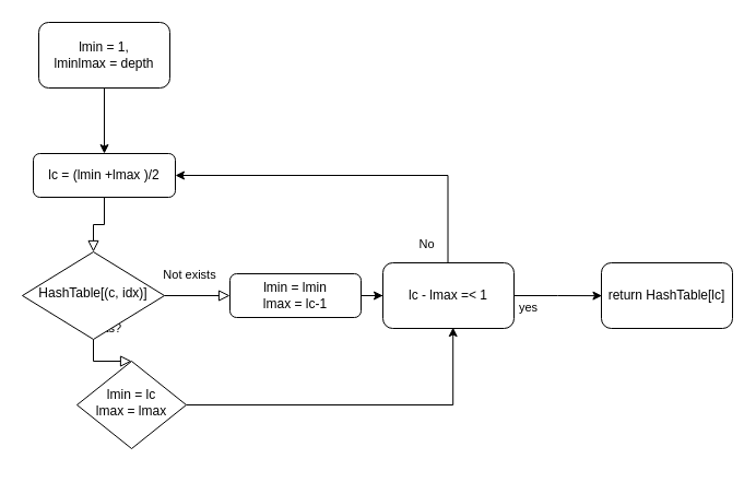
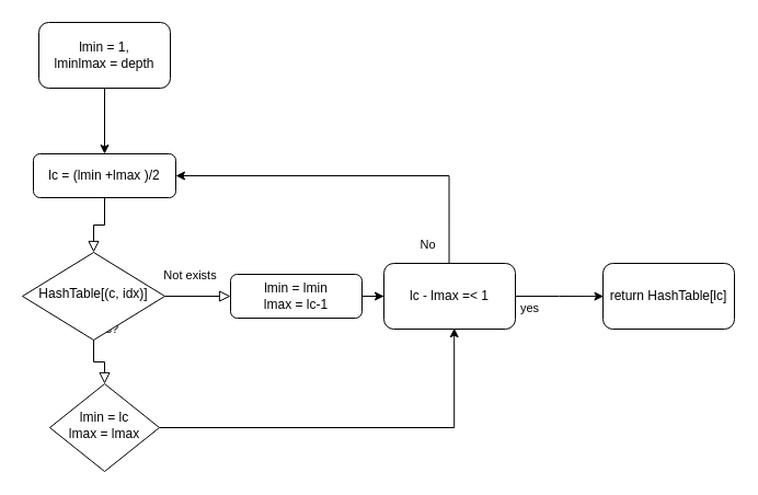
  <mxCell id="0" />
  <mxCell id="1" parent="0" />
  <mxCell id="2" value="" style="rounded=0;html=1;jettySize=auto;orthogonalLoop=1;fontSize=11;endArrow=block;endFill=0;endSize=8;strokeWidth=1;shadow=0;labelBackgroundColor=none;edgeStyle=orthogonalEdgeStyle;" parent="1" source="3" target="7" edge="1"><mxGeometry relative="1" as="geometry" /></mxCell>
  <mxCell id="3" value="&lt;div&gt;&lt;span data-darkreader-inline-color=&quot;&quot; data-darkreader-inline-bgcolor=&quot;&quot; style=&quot;font-family: &amp;quot;Lexend Deca&amp;quot;, sans-serif; background-color: initial; color: rgb(0, 0, 0); --darkreader-inline-bgcolor: initial; --darkreader-inline-color: #e6e4e1;&quot;&gt;&amp;nbsp;lc = (lmin +lmax )/2&amp;nbsp;&lt;/span&gt;&lt;br&gt;&lt;/div&gt;" style="rounded=1;whiteSpace=wrap;html=1;fontSize=12;glass=0;strokeWidth=1;shadow=0;" parent="1" vertex="1"><mxGeometry x="30" y="140" width="130" height="40" as="geometry" /></mxCell>
  <mxCell id="4" value="Exists?" style="rounded=0;html=1;jettySize=auto;orthogonalLoop=1;fontSize=11;endArrow=block;endFill=0;endSize=8;strokeWidth=1;shadow=0;labelBackgroundColor=none;edgeStyle=orthogonalEdgeStyle;" parent="1" source="7" target="11" edge="1"><mxGeometry y="30" relative="1" as="geometry"><mxPoint as="offset" /></mxGeometry></mxCell>
  <mxCell id="5" value="" style="edgeStyle=orthogonalEdgeStyle;rounded=0;html=1;jettySize=auto;orthogonalLoop=1;fontSize=11;endArrow=block;endFill=0;endSize=8;strokeWidth=1;shadow=0;labelBackgroundColor=none;" parent="1" source="7" target="9" edge="1"><mxGeometry y="10" relative="1" as="geometry"><mxPoint as="offset" /></mxGeometry></mxCell>
  <mxCell id="6" value="Not exists" style="edgeLabel;html=1;align=center;verticalAlign=middle;resizable=0;points=[];" vertex="1" connectable="0" parent="5"><mxGeometry x="-0.253" relative="1" as="geometry"><mxPoint y="-20" as="offset" /></mxGeometry></mxCell>
  <mxCell id="7" value="HashTable[(c, idx)]" style="rhombus;whiteSpace=wrap;html=1;shadow=0;fontFamily=Helvetica;fontSize=12;align=center;strokeWidth=1;spacing=6;spacingTop=-4;" parent="1" vertex="1"><mxGeometry x="20" y="230" width="130" height="80" as="geometry" /></mxCell>
  <mxCell id="8" style="edgeStyle=orthogonalEdgeStyle;rounded=0;orthogonalLoop=1;jettySize=auto;html=1;entryX=0;entryY=0.5;entryDx=0;entryDy=0;" edge="1" parent="1" source="9" target="16"><mxGeometry relative="1" as="geometry" /></mxCell>
  <mxCell id="9" value="lmin = lmin&lt;br data-darkreader-inline-border=&quot;&quot; style=&quot;border-color: var(--darkreader-border--border-color); --darkreader-inline-border: var(--darkreader-border--darkreader-border--border-color);&quot;&gt;lmax = lc-1" style="rounded=1;whiteSpace=wrap;html=1;fontSize=12;glass=0;strokeWidth=1;shadow=0;" parent="1" vertex="1"><mxGeometry x="210" y="250" width="120" height="40" as="geometry" /></mxCell>
  <mxCell id="10" style="edgeStyle=orthogonalEdgeStyle;rounded=0;orthogonalLoop=1;jettySize=auto;html=1;entryX=0.535;entryY=0.986;entryDx=0;entryDy=0;entryPerimeter=0;" edge="1" parent="1" source="11" target="16"><mxGeometry relative="1" as="geometry" /></mxCell>
- <mxCell id="11" value="lmin = lc&lt;br&gt;lmax = lmax" style="rhombus;whiteSpace=wrap;html=1;shadow=0;fontFamily=Helvetica;fontSize=12;align=center;strokeWidth=1;spacing=6;spacingTop=-4;" parent="1" vertex="1"><mxGeometry x="70" y="330" width="100" height="80" as="geometry" /></mxCell>
+ <mxCell id="11" value="lmin = lc&lt;br&gt;lmax = lmax" style="rhombus;whiteSpace=wrap;html=1;shadow=0;fontFamily=Helvetica;fontSize=12;align=center;strokeWidth=1;spacing=6;spacingTop=-4;" parent="1" vertex="1"><mxGeometry x="45" y="350" width="100" height="80" as="geometry" /></mxCell>
  <mxCell id="12" style="edgeStyle=orthogonalEdgeStyle;rounded=0;orthogonalLoop=1;jettySize=auto;html=1;exitX=0.5;exitY=1;exitDx=0;exitDy=0;entryX=0.5;entryY=0;entryDx=0;entryDy=0;" edge="1" parent="1" source="13" target="3"><mxGeometry relative="1" as="geometry" /></mxCell>
  <mxCell id="13" value="&lt;div data-darkreader-inline-border=&quot;&quot; style=&quot;border-color: var(--darkreader-border--border-color); --darkreader-inline-border: var(--darkreader-border--darkreader-border--border-color);&quot;&gt;&lt;font data-darkreader-inline-border=&quot;&quot; style=&quot;border-color: var(--darkreader-border--border-color); --darkreader-inline-border: var(--darkreader-border--darkreader-border--border-color);&quot; face=&quot;Lexend Deca, sans-serif&quot;&gt;lmin = 1,&lt;/font&gt;&lt;/div&gt;&lt;div data-darkreader-inline-border=&quot;&quot; style=&quot;border-color: var(--darkreader-border--border-color); --darkreader-inline-border: var(--darkreader-border--darkreader-border--border-color);&quot;&gt;&lt;font data-darkreader-inline-border=&quot;&quot; style=&quot;border-color: var(--darkreader-border--border-color); --darkreader-inline-border: var(--darkreader-border--darkreader-border--border-color);&quot; face=&quot;Lexend Deca, sans-serif&quot;&gt;lminlmax = depth&lt;/font&gt;&lt;/div&gt;" style="rounded=1;whiteSpace=wrap;html=1;" vertex="1" parent="1"><mxGeometry x="35" y="20" width="120" height="60" as="geometry" /></mxCell>
  <mxCell id="14" style="edgeStyle=orthogonalEdgeStyle;rounded=0;orthogonalLoop=1;jettySize=auto;html=1;entryX=1;entryY=0.5;entryDx=0;entryDy=0;exitX=0.496;exitY=0.022;exitDx=0;exitDy=0;exitPerimeter=0;" edge="1" parent="1" source="16" target="3"><mxGeometry relative="1" as="geometry"><Array as="points"><mxPoint x="410" y="160" /></Array></mxGeometry></mxCell>
  <mxCell id="15" value="No" style="edgeLabel;html=1;align=center;verticalAlign=middle;resizable=0;points=[];" vertex="1" connectable="0" parent="14"><mxGeometry x="-0.847" relative="1" as="geometry"><mxPoint x="-20" y="6" as="offset" /></mxGeometry></mxCell>
  <mxCell id="16" value="lc - lmax =&amp;lt; 1" style="rounded=1;whiteSpace=wrap;html=1;" vertex="1" parent="1"><mxGeometry x="350" y="240" width="120" height="60" as="geometry" /></mxCell>
  <mxCell id="17" value="" style="edgeStyle=orthogonalEdgeStyle;rounded=0;orthogonalLoop=1;jettySize=auto;html=1;entryX=0.004;entryY=0.502;entryDx=0;entryDy=0;entryPerimeter=0;" edge="1" parent="1" source="16" target="19"><mxGeometry relative="1" as="geometry"><mxPoint x="550" y="270" as="targetPoint" /><mxPoint x="500" y="270" as="sourcePoint" /></mxGeometry></mxCell>
  <mxCell id="18" value="yes" style="edgeLabel;html=1;align=center;verticalAlign=middle;resizable=0;points=[];" vertex="1" connectable="0" parent="17"><mxGeometry x="-0.692" y="-2" relative="1" as="geometry"><mxPoint y="8" as="offset" /></mxGeometry></mxCell>
  <mxCell id="19" value="return HashTable[lc]" style="rounded=1;whiteSpace=wrap;html=1;" vertex="1" parent="1"><mxGeometry x="550" y="240" width="120" height="60" as="geometry" /></mxCell>
